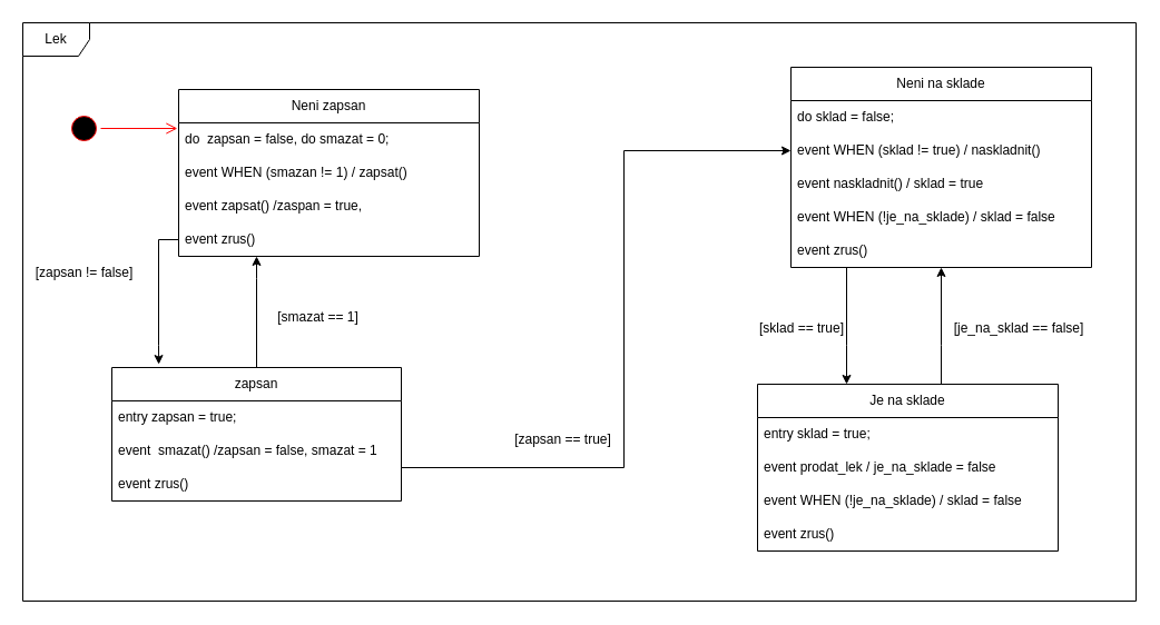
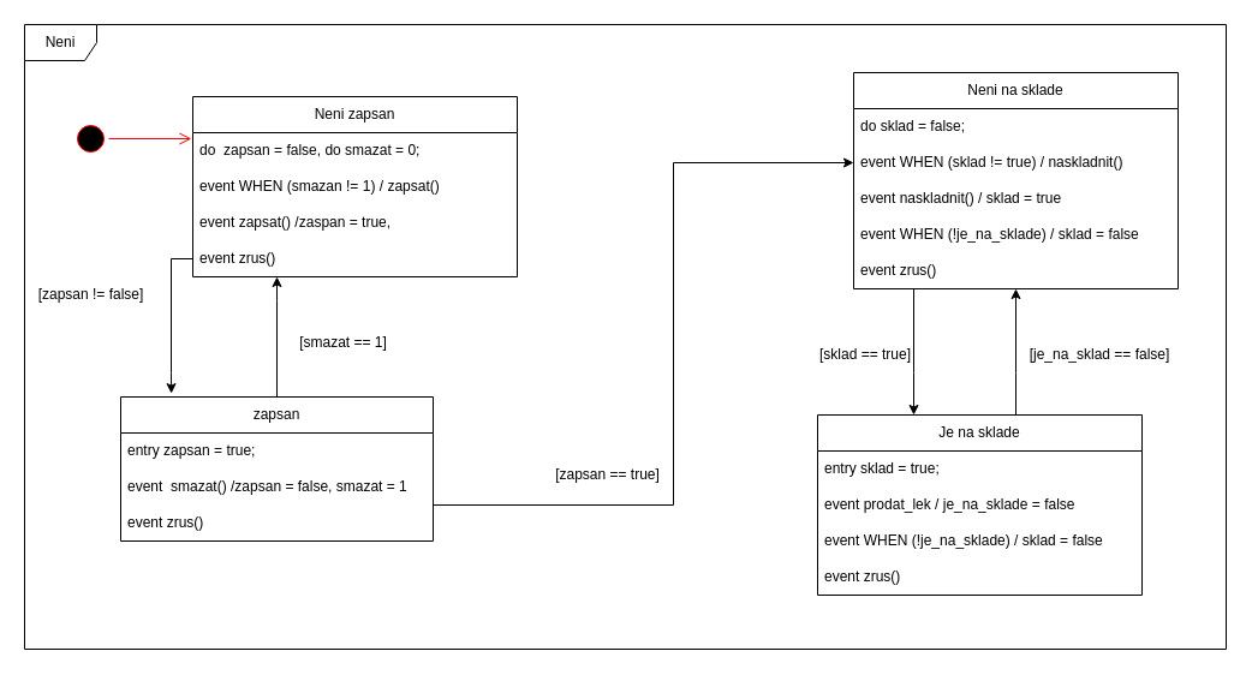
  <mxCell id="0" />
  <mxCell id="1" parent="0" />
  <mxCell id="2" style="edgeStyle=orthogonalEdgeStyle;rounded=0;orthogonalLoop=1;jettySize=auto;html=1;" parent="1" source="3" target="22" edge="1"><mxGeometry relative="1" as="geometry"><Array as="points"><mxPoint x="845" y="310" /><mxPoint x="845" y="310" /></Array></mxGeometry></mxCell>
  <mxCell id="3" value="Je na sklade" style="swimlane;fontStyle=0;childLayout=stackLayout;horizontal=1;startSize=30;horizontalStack=0;resizeParent=1;resizeParentMax=0;resizeLast=0;collapsible=1;marginBottom=0;whiteSpace=wrap;html=1;" parent="1" vertex="1"><mxGeometry x="680" y="345" width="270" height="150" as="geometry" /></mxCell>
  <mxCell id="4" value="entry sklad = true;" style="text;strokeColor=none;fillColor=none;align=left;verticalAlign=middle;spacingLeft=4;spacingRight=4;overflow=hidden;points=[[0,0.5],[1,0.5]];portConstraint=eastwest;rotatable=0;whiteSpace=wrap;html=1;" parent="3" vertex="1"><mxGeometry y="30" width="270" height="30" as="geometry" /></mxCell>
  <mxCell id="5" value="event prodat_lek / je_na_sklade = false" style="text;strokeColor=none;fillColor=none;align=left;verticalAlign=middle;spacingLeft=4;spacingRight=4;overflow=hidden;points=[[0,0.5],[1,0.5]];portConstraint=eastwest;rotatable=0;whiteSpace=wrap;html=1;" parent="3" vertex="1"><mxGeometry y="60" width="270" height="30" as="geometry" /></mxCell>
  <mxCell id="6" value="event WHEN (!je_na_sklade) / sklad = false" style="text;strokeColor=none;fillColor=none;align=left;verticalAlign=middle;spacingLeft=4;spacingRight=4;overflow=hidden;points=[[0,0.5],[1,0.5]];portConstraint=eastwest;rotatable=0;whiteSpace=wrap;html=1;" parent="3" vertex="1"><mxGeometry y="90" width="270" height="30" as="geometry" /></mxCell>
  <mxCell id="7" value="event zrus()" style="text;strokeColor=none;fillColor=none;align=left;verticalAlign=middle;spacingLeft=4;spacingRight=4;overflow=hidden;points=[[0,0.5],[1,0.5]];portConstraint=eastwest;rotatable=0;whiteSpace=wrap;html=1;" parent="3" vertex="1"><mxGeometry y="120" width="270" height="30" as="geometry" /></mxCell>
  <mxCell id="8" style="edgeStyle=orthogonalEdgeStyle;rounded=0;orthogonalLoop=1;jettySize=auto;html=1;entryX=0;entryY=0.5;entryDx=0;entryDy=0;" parent="1" source="10" target="24" edge="1"><mxGeometry relative="1" as="geometry"><Array as="points"><mxPoint x="560" y="420" /><mxPoint x="560" y="135" /></Array></mxGeometry></mxCell>
  <mxCell id="9" style="edgeStyle=orthogonalEdgeStyle;rounded=0;orthogonalLoop=1;jettySize=auto;html=1;" parent="1" source="10" target="18" edge="1"><mxGeometry relative="1" as="geometry"><Array as="points"><mxPoint x="230" y="250" /><mxPoint x="230" y="250" /></Array></mxGeometry></mxCell>
  <mxCell id="10" value="zapsan" style="swimlane;fontStyle=0;childLayout=stackLayout;horizontal=1;startSize=30;horizontalStack=0;resizeParent=1;resizeParentMax=0;resizeLast=0;collapsible=1;marginBottom=0;whiteSpace=wrap;html=1;" parent="1" vertex="1"><mxGeometry x="100" y="330" width="260" height="120" as="geometry" /></mxCell>
  <mxCell id="11" value="entry zapsan = true;" style="text;strokeColor=none;fillColor=none;align=left;verticalAlign=middle;spacingLeft=4;spacingRight=4;overflow=hidden;points=[[0,0.5],[1,0.5]];portConstraint=eastwest;rotatable=0;whiteSpace=wrap;html=1;" parent="10" vertex="1"><mxGeometry y="30" width="260" height="30" as="geometry" /></mxCell>
  <mxCell id="12" value="event&amp;nbsp; smazat() /zapsan = false, smazat = 1" style="text;strokeColor=none;fillColor=none;align=left;verticalAlign=middle;spacingLeft=4;spacingRight=4;overflow=hidden;points=[[0,0.5],[1,0.5]];portConstraint=eastwest;rotatable=0;whiteSpace=wrap;html=1;" parent="10" vertex="1"><mxGeometry y="60" width="260" height="30" as="geometry" /></mxCell>
  <mxCell id="13" value="event zrus()" style="text;strokeColor=none;fillColor=none;align=left;verticalAlign=middle;spacingLeft=4;spacingRight=4;overflow=hidden;points=[[0,0.5],[1,0.5]];portConstraint=eastwest;rotatable=0;whiteSpace=wrap;html=1;" parent="10" vertex="1"><mxGeometry y="90" width="260" height="30" as="geometry" /></mxCell>
  <mxCell id="14" value="Neni zapsan" style="swimlane;fontStyle=0;childLayout=stackLayout;horizontal=1;startSize=30;horizontalStack=0;resizeParent=1;resizeParentMax=0;resizeLast=0;collapsible=1;marginBottom=0;whiteSpace=wrap;html=1;" parent="1" vertex="1"><mxGeometry x="160" y="80" width="270" height="150" as="geometry" /></mxCell>
  <mxCell id="15" value="do&amp;nbsp; zapsan = false, do smazat = 0;" style="text;strokeColor=none;fillColor=none;align=left;verticalAlign=middle;spacingLeft=4;spacingRight=4;overflow=hidden;points=[[0,0.5],[1,0.5]];portConstraint=eastwest;rotatable=0;whiteSpace=wrap;html=1;" parent="14" vertex="1"><mxGeometry y="30" width="270" height="30" as="geometry" /></mxCell>
  <mxCell id="16" value="event WHEN (smazan != 1) / zapsat()" style="text;strokeColor=none;fillColor=none;align=left;verticalAlign=middle;spacingLeft=4;spacingRight=4;overflow=hidden;points=[[0,0.5],[1,0.5]];portConstraint=eastwest;rotatable=0;whiteSpace=wrap;html=1;" parent="14" vertex="1"><mxGeometry y="60" width="270" height="30" as="geometry" /></mxCell>
  <mxCell id="17" value="event zapsat() /zaspan = true," style="text;strokeColor=none;fillColor=none;align=left;verticalAlign=middle;spacingLeft=4;spacingRight=4;overflow=hidden;points=[[0,0.5],[1,0.5]];portConstraint=eastwest;rotatable=0;whiteSpace=wrap;html=1;" parent="14" vertex="1"><mxGeometry y="90" width="270" height="30" as="geometry" /></mxCell>
  <mxCell id="18" value="event zrus()" style="text;strokeColor=none;fillColor=none;align=left;verticalAlign=middle;spacingLeft=4;spacingRight=4;overflow=hidden;points=[[0,0.5],[1,0.5]];portConstraint=eastwest;rotatable=0;whiteSpace=wrap;html=1;" parent="14" vertex="1"><mxGeometry y="120" width="270" height="30" as="geometry" /></mxCell>
  <mxCell id="19" value="[zapsan != false]" style="text;html=1;align=center;verticalAlign=middle;resizable=0;points=[];autosize=1;strokeColor=none;fillColor=none;" parent="1" vertex="1"><mxGeometry y="230" width="110" height="30" as="geometry" x="20" /></mxCell>
  <mxCell id="20" value="[zapsan == true]" style="text;html=1;align=center;verticalAlign=middle;resizable=0;points=[];autosize=1;strokeColor=none;fillColor=none;" parent="1" vertex="1"><mxGeometry x="450" y="380" width="110" height="30" as="geometry" /></mxCell>
  <mxCell id="21" style="edgeStyle=orthogonalEdgeStyle;rounded=0;orthogonalLoop=1;jettySize=auto;html=1;" parent="1" source="22" target="3" edge="1"><mxGeometry relative="1" as="geometry"><Array as="points"><mxPoint x="760" y="310" /><mxPoint x="760" y="310" /></Array></mxGeometry></mxCell>
  <mxCell id="22" value="Neni na sklade" style="swimlane;fontStyle=0;childLayout=stackLayout;horizontal=1;startSize=30;horizontalStack=0;resizeParent=1;resizeParentMax=0;resizeLast=0;collapsible=1;marginBottom=0;whiteSpace=wrap;html=1;" parent="1" vertex="1"><mxGeometry x="710" y="60" width="270" height="180" as="geometry" /></mxCell>
  <mxCell id="23" value="do sklad = false;" style="text;strokeColor=none;fillColor=none;align=left;verticalAlign=middle;spacingLeft=4;spacingRight=4;overflow=hidden;points=[[0,0.5],[1,0.5]];portConstraint=eastwest;rotatable=0;whiteSpace=wrap;html=1;" parent="22" vertex="1"><mxGeometry y="30" width="270" height="30" as="geometry" /></mxCell>
  <mxCell id="24" value="event WHEN (sklad != true) / naskladnit()" style="text;strokeColor=none;fillColor=none;align=left;verticalAlign=middle;spacingLeft=4;spacingRight=4;overflow=hidden;points=[[0,0.5],[1,0.5]];portConstraint=eastwest;rotatable=0;whiteSpace=wrap;html=1;" parent="22" vertex="1"><mxGeometry y="60" width="270" height="30" as="geometry" /></mxCell>
  <mxCell id="25" value="event naskladnit() / sklad = true" style="text;strokeColor=none;fillColor=none;align=left;verticalAlign=middle;spacingLeft=4;spacingRight=4;overflow=hidden;points=[[0,0.5],[1,0.5]];portConstraint=eastwest;rotatable=0;whiteSpace=wrap;html=1;" vertex="1" parent="22"><mxGeometry y="90" width="270" height="30" as="geometry" /></mxCell>
  <mxCell id="26" value="event WHEN (!je_na_sklade) / sklad = false" style="text;strokeColor=none;fillColor=none;align=left;verticalAlign=middle;spacingLeft=4;spacingRight=4;overflow=hidden;points=[[0,0.5],[1,0.5]];portConstraint=eastwest;rotatable=0;whiteSpace=wrap;html=1;" parent="22" vertex="1"><mxGeometry y="120" width="270" height="30" as="geometry" /></mxCell>
  <mxCell id="27" value="event zrus()" style="text;strokeColor=none;fillColor=none;align=left;verticalAlign=middle;spacingLeft=4;spacingRight=4;overflow=hidden;points=[[0,0.5],[1,0.5]];portConstraint=eastwest;rotatable=0;whiteSpace=wrap;html=1;" parent="22" vertex="1"><mxGeometry y="150" width="270" height="30" as="geometry" /></mxCell>
  <mxCell id="28" style="edgeStyle=orthogonalEdgeStyle;rounded=0;orthogonalLoop=1;jettySize=auto;html=1;entryX=0.162;entryY=-0.024;entryDx=0;entryDy=0;entryPerimeter=0;" parent="1" source="18" target="10" edge="1"><mxGeometry relative="1" as="geometry"><Array as="points"><mxPoint x="142" y="215" /><mxPoint x="142" y="310" /></Array></mxGeometry></mxCell>
  <mxCell id="29" value="[smazat == 1]" style="text;html=1;align=center;verticalAlign=middle;resizable=0;points=[];autosize=1;strokeColor=none;fillColor=none;" parent="1" vertex="1"><mxGeometry x="235" y="270" width="100" height="30" as="geometry" /></mxCell>
  <mxCell id="30" value="[sklad == true]" style="text;html=1;strokeColor=none;fillColor=none;align=center;verticalAlign=middle;whiteSpace=wrap;rounded=0;" vertex="1" parent="1"><mxGeometry x="680" y="280" width="80" height="30" as="geometry" /></mxCell>
  <mxCell id="31" value="[je_na_sklad == false]" style="text;html=1;strokeColor=none;fillColor=none;align=center;verticalAlign=middle;whiteSpace=wrap;rounded=0;" vertex="1" parent="1"><mxGeometry x="850" y="280" width="130" height="30" as="geometry" /></mxCell>
- <mxCell id="32" value="Lek" style="shape=umlFrame;whiteSpace=wrap;html=1;pointerEvents=0;" vertex="1" parent="1"><mxGeometry y="20" width="1000" height="520" as="geometry" x="20" /></mxCell>
+ <mxCell id="32" value="Neni" style="shape=umlFrame;whiteSpace=wrap;html=1;pointerEvents=0;" vertex="1" parent="1"><mxGeometry y="20" width="1000" height="520" as="geometry" x="20" /></mxCell>
  <mxCell id="33" value="" style="ellipse;html=1;shape=startState;fillColor=#000000;strokeColor=#ff0000;" vertex="1" parent="1"><mxGeometry x="60" y="100" width="30" height="30" as="geometry" /></mxCell>
  <mxCell id="34" value="" style="edgeStyle=orthogonalEdgeStyle;html=1;verticalAlign=bottom;endArrow=open;endSize=8;strokeColor=#ff0000;rounded=0;entryX=-0.004;entryY=0.167;entryDx=0;entryDy=0;entryPerimeter=0;" edge="1" source="33" parent="1" target="15"><mxGeometry relative="1" as="geometry"><mxPoint x="75" y="190" as="targetPoint" /></mxGeometry></mxCell>
